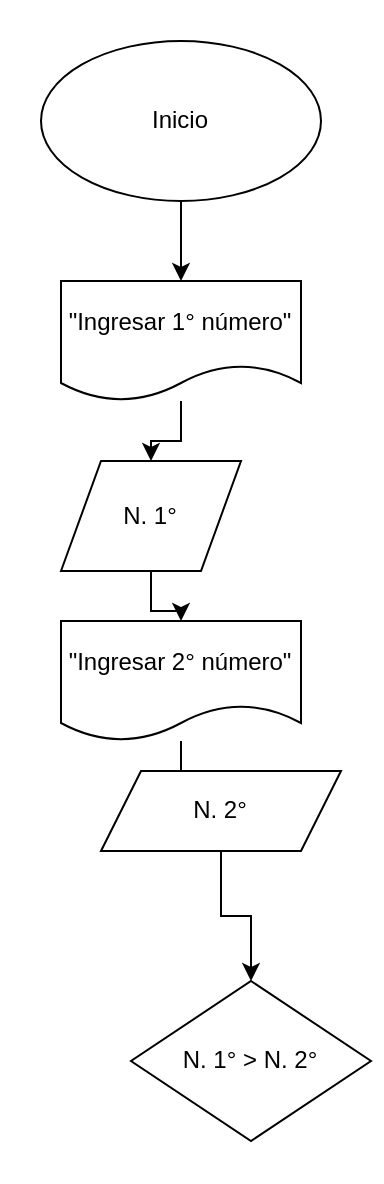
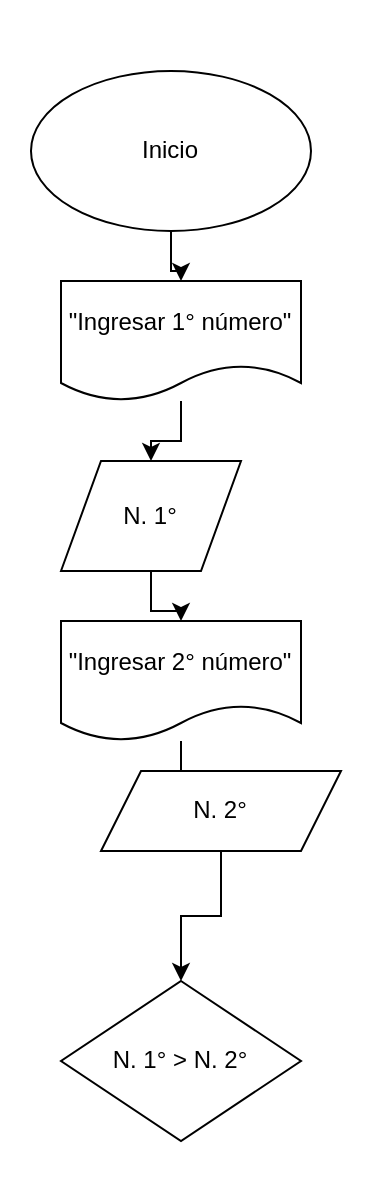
  <mxCell id="0" />
  <mxCell id="1" parent="0" />
  <mxCell id="2" style="edgeStyle=orthogonalEdgeStyle;rounded=0;orthogonalLoop=1;jettySize=auto;html=1;entryX=0.5;entryY=0;entryDx=0;entryDy=0;" edge="1" parent="1" source="3" target="5"><mxGeometry relative="1" as="geometry" /></mxCell>
- <mxCell id="3" value="Inicio" style="ellipse;whiteSpace=wrap;html=1;" vertex="1" parent="1"><mxGeometry x="20" y="20" width="140" height="80" as="geometry" /></mxCell>
+ <mxCell id="3" value="Inicio" style="ellipse;whiteSpace=wrap;html=1;" vertex="1" parent="1"><mxGeometry x="15" y="35" width="140" height="80" as="geometry" /></mxCell>
  <mxCell id="4" style="edgeStyle=orthogonalEdgeStyle;rounded=0;orthogonalLoop=1;jettySize=auto;html=1;" edge="1" parent="1" source="5" target="7"><mxGeometry relative="1" as="geometry" /></mxCell>
  <mxCell id="5" value="&quot;Ingresar 1° número&quot;" style="shape=document;whiteSpace=wrap;html=1;boundedLbl=1;" vertex="1" parent="1"><mxGeometry x="30" y="140" width="120" height="60" as="geometry" /></mxCell>
  <mxCell id="6" style="edgeStyle=orthogonalEdgeStyle;rounded=0;orthogonalLoop=1;jettySize=auto;html=1;entryX=0.5;entryY=0;entryDx=0;entryDy=0;" edge="1" parent="1" source="7" target="9"><mxGeometry relative="1" as="geometry" /></mxCell>
  <mxCell id="7" value="N. 1°" style="shape=parallelogram;perimeter=parallelogramPerimeter;whiteSpace=wrap;html=1;fixedSize=1;" vertex="1" parent="1"><mxGeometry x="30" y="230" width="90" height="55" as="geometry" /></mxCell>
  <mxCell id="8" style="edgeStyle=orthogonalEdgeStyle;rounded=0;orthogonalLoop=1;jettySize=auto;html=1;entryX=0.5;entryY=0;entryDx=0;entryDy=0;" edge="1" parent="1" source="9" target="11"><mxGeometry relative="1" as="geometry" /></mxCell>
  <mxCell id="9" value="&quot;Ingresar 2° número&quot;" style="shape=document;whiteSpace=wrap;html=1;boundedLbl=1;" vertex="1" parent="1"><mxGeometry x="30" y="310" width="120" height="60" as="geometry" /></mxCell>
  <mxCell id="10" style="edgeStyle=orthogonalEdgeStyle;rounded=0;orthogonalLoop=1;jettySize=auto;html=1;" edge="1" parent="1" source="11" target="12"><mxGeometry relative="1" as="geometry" /></mxCell>
  <mxCell id="11" value="N. 2°" style="shape=parallelogram;perimeter=parallelogramPerimeter;whiteSpace=wrap;html=1;fixedSize=1;" vertex="1" parent="1"><mxGeometry x="50" y="385" width="120" height="40" as="geometry" /></mxCell>
- <mxCell id="12" value="N. 1° &amp;gt; N. 2°" style="rhombus;whiteSpace=wrap;html=1;" vertex="1" parent="1"><mxGeometry x="65" y="490" width="120" height="80" as="geometry" /></mxCell>
+ <mxCell id="12" value="N. 1° &amp;gt; N. 2°" style="rhombus;whiteSpace=wrap;html=1;" vertex="1" parent="1"><mxGeometry x="30" y="490" width="120" height="80" as="geometry" /></mxCell>
